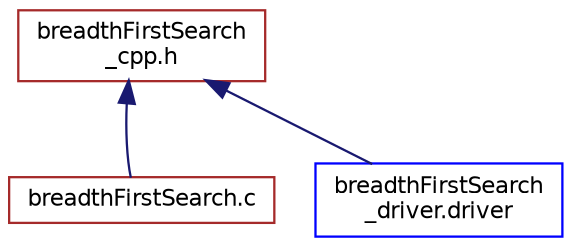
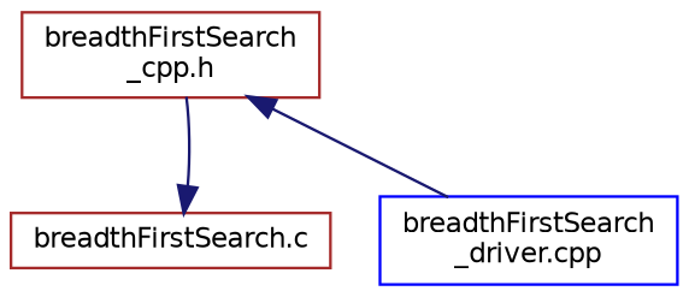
  digraph {
    node [color=brown fillcolor=white fontname=Helvetica fontsize=10 shape=record style=filled]
    edge [color=midnightblue dir=back fontname=Helvetica fontsize=10 labelfontname=Helvetica labelfontsize=10 style=solid]
    n1 [fontcolor=black height=0.2 label="breadthFirstSearch\l_cpp.h" width=0.4]
    n2 [height=0.2 label="breadthFirstSearch.c" width=0.4]
-   n3 [color=blue height=0.2 label="breadthFirstSearch\l_driver.driver" width=0.4]
-   n1 -> n2
+   n3 [color=blue height=0.2 label="breadthFirstSearch\l_driver.cpp" width=0.4]
+   n2 -> n1
    n1 -> n3
  }
